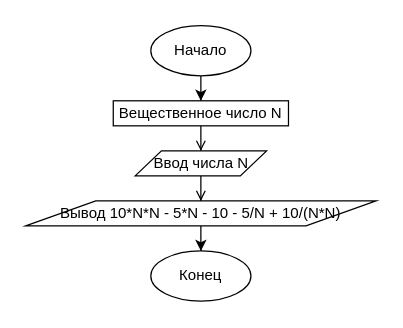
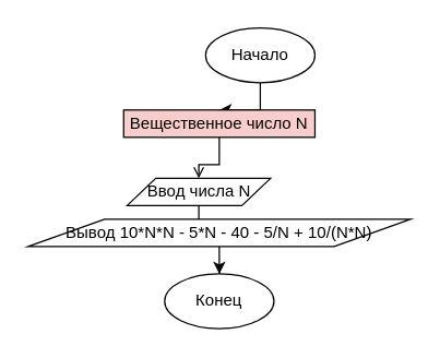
  <mxCell id="0" />
  <mxCell id="1" parent="0" />
  <mxCell id="2" style="edgeStyle=orthogonalEdgeStyle;rounded=0;orthogonalLoop=1;jettySize=auto;html=1;entryX=0.5;entryY=0;entryDx=0;entryDy=0;" edge="1" parent="1" source="3" target="7"><mxGeometry relative="1" as="geometry" /></mxCell>
- <mxCell id="3" value="Начало" style="ellipse;whiteSpace=wrap;html=1;" vertex="1" parent="1"><mxGeometry x="120" y="20" width="80" height="40" as="geometry" /></mxCell>
+ <mxCell id="3" value="Начало" style="ellipse;whiteSpace=wrap;html=1;" vertex="1" parent="1"><mxGeometry x="150" y="20" width="80" height="40" as="geometry" /></mxCell>
  <mxCell id="4" style="edgeStyle=orthogonalEdgeStyle;rounded=0;orthogonalLoop=1;jettySize=auto;html=1;entryX=0.5;entryY=0;entryDx=0;entryDy=0;endArrow=open;" edge="1" parent="1" source="5" target="9"><mxGeometry relative="1" as="geometry" /></mxCell>
- <mxCell id="5" value="Ввод числа N" style="shape=parallelogram;perimeter=parallelogramPerimeter;whiteSpace=wrap;html=1;" vertex="1" parent="1"><mxGeometry x="107.5" y="120" width="105" height="20" as="geometry" /></mxCell>
+ <mxCell id="5" value="Ввод числа N" style="shape=parallelogram;perimeter=parallelogramPerimeter;whiteSpace=wrap;html=1;" vertex="1" parent="1"><mxGeometry x="92.5" y="130" width="105" height="20" as="geometry" /></mxCell>
  <mxCell id="6" style="edgeStyle=orthogonalEdgeStyle;rounded=0;orthogonalLoop=1;jettySize=auto;html=1;endArrow=open;" edge="1" parent="1" source="7" target="5"><mxGeometry relative="1" as="geometry" /></mxCell>
- <mxCell id="7" value="Вещественное число N" style="rounded=0;whiteSpace=wrap;html=1;" vertex="1" parent="1"><mxGeometry x="90" y="80" width="140" height="20" as="geometry" /></mxCell>
+ <mxCell id="7" value="Вещественное число N" style="rounded=0;whiteSpace=wrap;html=1;fillColor=#f8cecc;" vertex="1" parent="1"><mxGeometry x="90" y="80" width="140" height="20" as="geometry" /></mxCell>
  <mxCell id="8" style="edgeStyle=orthogonalEdgeStyle;rounded=0;orthogonalLoop=1;jettySize=auto;html=1;" edge="1" parent="1" source="9" target="10"><mxGeometry relative="1" as="geometry" /></mxCell>
- <mxCell id="9" value="Вывод 10*N*N - 5*N - 10 - 5/N + 10/(N*N)" style="shape=parallelogram;perimeter=parallelogramPerimeter;whiteSpace=wrap;html=1;" vertex="1" parent="1"><mxGeometry x="20" y="160" width="280" height="20" as="geometry" /></mxCell>
+ <mxCell id="9" value="Вывод 10*N*N - 5*N - 40 - 5/N + 10/(N*N)" style="shape=parallelogram;perimeter=parallelogramPerimeter;whiteSpace=wrap;html=1;" vertex="1" parent="1"><mxGeometry x="20" y="160" width="280" height="20" as="geometry" /></mxCell>
  <mxCell id="10" value="Конец" style="ellipse;whiteSpace=wrap;html=1;" vertex="1" parent="1"><mxGeometry x="120" y="200" width="80" height="40" as="geometry" /></mxCell>
